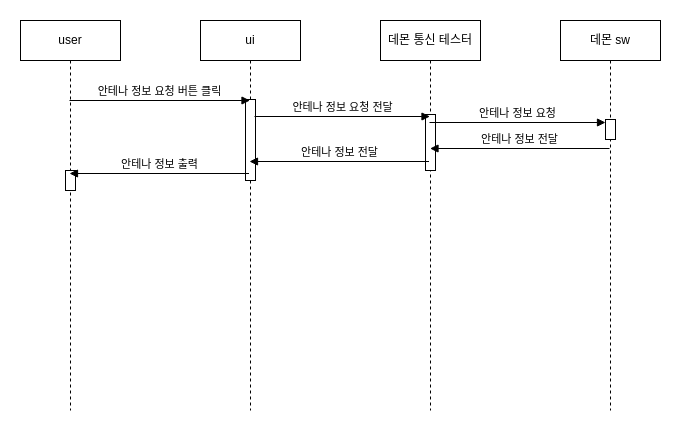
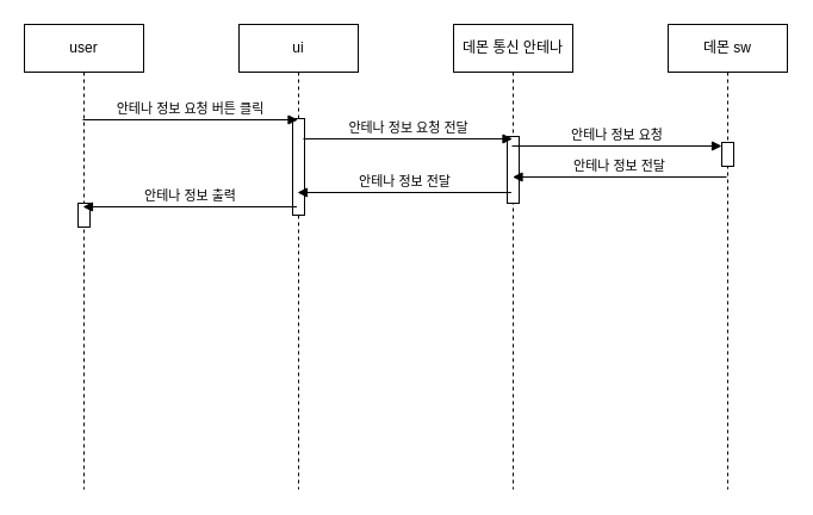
  <mxCell id="0" />
  <mxCell id="1" parent="0" />
  <mxCell id="2" value="ui" style="shape=umlLifeline;perimeter=lifelinePerimeter;whiteSpace=wrap;html=1;container=1;collapsible=0;recursiveResize=0;outlineConnect=0;" vertex="1" parent="1"><mxGeometry x="200" y="20" width="100" height="390" as="geometry" /></mxCell>
  <mxCell id="3" value="" style="html=1;points=[];perimeter=orthogonalPerimeter;" vertex="1" parent="2"><mxGeometry x="45" y="79" width="10" height="81" as="geometry" /></mxCell>
  <mxCell id="4" value="user" style="shape=umlLifeline;perimeter=lifelinePerimeter;whiteSpace=wrap;html=1;container=1;collapsible=0;recursiveResize=0;outlineConnect=0;" vertex="1" parent="1"><mxGeometry x="20" y="20" width="100" height="390" as="geometry" /></mxCell>
  <mxCell id="5" value="" style="html=1;points=[];perimeter=orthogonalPerimeter;" vertex="1" parent="4"><mxGeometry x="45" y="150" width="10" height="20" as="geometry" /></mxCell>
- <mxCell id="6" value="데몬 통신 테스터" style="shape=umlLifeline;perimeter=lifelinePerimeter;whiteSpace=wrap;html=1;container=1;collapsible=0;recursiveResize=0;outlineConnect=0;" vertex="1" parent="1"><mxGeometry x="380" y="20" width="100" height="390" as="geometry" /></mxCell>
+ <mxCell id="6" value="데몬 통신 안테나" style="shape=umlLifeline;perimeter=lifelinePerimeter;whiteSpace=wrap;html=1;container=1;collapsible=0;recursiveResize=0;outlineConnect=0;" vertex="1" parent="1"><mxGeometry x="380" y="20" width="100" height="390" as="geometry" /></mxCell>
  <mxCell id="7" value="" style="html=1;points=[];perimeter=orthogonalPerimeter;" vertex="1" parent="6"><mxGeometry x="45" y="94" width="10" height="56" as="geometry" /></mxCell>
  <mxCell id="8" value="데몬 sw" style="shape=umlLifeline;perimeter=lifelinePerimeter;whiteSpace=wrap;html=1;container=1;collapsible=0;recursiveResize=0;outlineConnect=0;" vertex="1" parent="1"><mxGeometry x="560" y="20" width="100" height="390" as="geometry" /></mxCell>
  <mxCell id="9" value="" style="html=1;points=[];perimeter=orthogonalPerimeter;" vertex="1" parent="8"><mxGeometry x="45" y="99" width="10" height="20" as="geometry" /></mxCell>
  <mxCell id="10" value="안테나 정보 요청 버튼 클릭" style="html=1;verticalAlign=bottom;endArrow=block;rounded=0;" edge="1" parent="1" target="2"><mxGeometry width="80" relative="1" as="geometry"><mxPoint x="69" y="100" as="sourcePoint" /><mxPoint x="149" y="100" as="targetPoint" /></mxGeometry></mxCell>
  <mxCell id="11" value="안테나 정보 요청 전달" style="html=1;verticalAlign=bottom;endArrow=block;rounded=0;" edge="1" parent="1"><mxGeometry width="80" relative="1" as="geometry"><mxPoint x="254" y="116" as="sourcePoint" /><mxPoint x="429.5" y="116" as="targetPoint" /></mxGeometry></mxCell>
  <mxCell id="12" value="안테나 정보 요청" style="html=1;verticalAlign=bottom;endArrow=block;rounded=0;" edge="1" parent="1" target="9"><mxGeometry width="80" relative="1" as="geometry"><mxPoint x="429" y="122" as="sourcePoint" /><mxPoint x="604.5" y="122" as="targetPoint" /></mxGeometry></mxCell>
  <mxCell id="13" value="안테나 정보 전달" style="html=1;verticalAlign=bottom;endArrow=block;rounded=0;" edge="1" parent="1"><mxGeometry width="80" relative="1" as="geometry"><mxPoint x="609" y="148" as="sourcePoint" /><mxPoint x="429.5" y="148" as="targetPoint" /></mxGeometry></mxCell>
  <mxCell id="14" value="안테나 정보 전달" style="html=1;verticalAlign=bottom;endArrow=block;rounded=0;" edge="1" parent="1"><mxGeometry width="80" relative="1" as="geometry"><mxPoint x="428.5" y="161" as="sourcePoint" /><mxPoint x="249" y="161" as="targetPoint" /></mxGeometry></mxCell>
  <mxCell id="15" value="안테나 정보 출력" style="html=1;verticalAlign=bottom;endArrow=block;rounded=0;" edge="1" parent="1"><mxGeometry width="80" relative="1" as="geometry"><mxPoint x="248.5" y="173" as="sourcePoint" /><mxPoint x="69" y="173" as="targetPoint" /></mxGeometry></mxCell>
